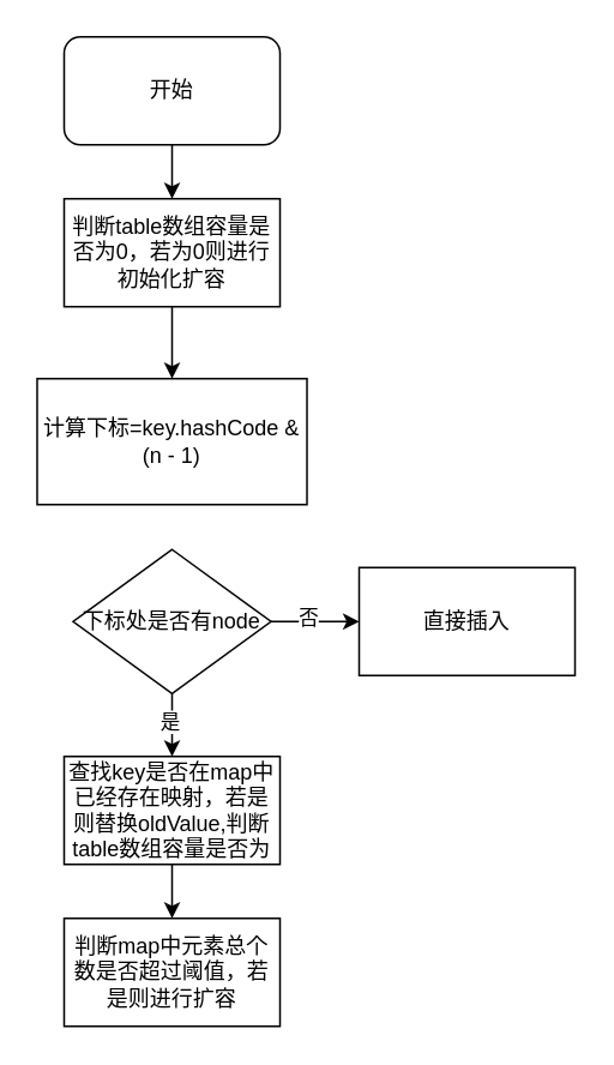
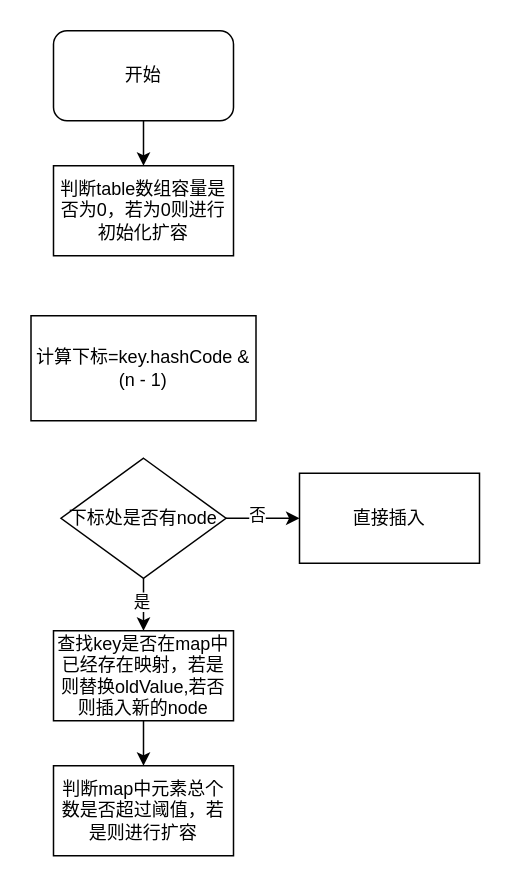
  <mxCell id="0" />
  <mxCell id="1" parent="0" />
  <mxCell id="2" style="edgeStyle=orthogonalEdgeStyle;rounded=0;orthogonalLoop=1;jettySize=auto;html=1;exitX=0.5;exitY=1;exitDx=0;exitDy=0;entryX=0.5;entryY=0;entryDx=0;entryDy=0;" edge="1" parent="1" source="3" target="5"><mxGeometry relative="1" as="geometry" /></mxCell>
  <mxCell id="3" value="开始" style="rounded=1;whiteSpace=wrap;html=1;" vertex="1" parent="1"><mxGeometry x="35" y="20" width="120" height="60" as="geometry" /></mxCell>
- <mxCell id="4" style="edgeStyle=orthogonalEdgeStyle;rounded=0;orthogonalLoop=1;jettySize=auto;html=1;exitX=0.5;exitY=1;exitDx=0;exitDy=0;entryX=0.5;entryY=0;entryDx=0;entryDy=0;" edge="1" parent="1" source="5" target="6"><mxGeometry relative="1" as="geometry" /></mxCell>
  <mxCell id="5" value="判断table数组容量是否为0，若为0则进行初始化扩容" style="rounded=0;whiteSpace=wrap;html=1;" vertex="1" parent="1"><mxGeometry x="35" y="110" width="120" height="60" as="geometry" /></mxCell>
  <mxCell id="6" value="计算下标=key.hashCode &amp;amp; (n - 1)" style="rounded=0;whiteSpace=wrap;html=1;" vertex="1" parent="1"><mxGeometry x="20" y="210" width="150" height="70" as="geometry" /></mxCell>
  <mxCell id="7" style="edgeStyle=orthogonalEdgeStyle;rounded=0;orthogonalLoop=1;jettySize=auto;html=1;exitX=1;exitY=0.5;exitDx=0;exitDy=0;entryX=0;entryY=0.5;entryDx=0;entryDy=0;" edge="1" parent="1" source="11" target="12"><mxGeometry relative="1" as="geometry" /></mxCell>
  <mxCell id="8" value="否" style="edgeLabel;html=1;align=center;verticalAlign=middle;resizable=0;points=[];" vertex="1" connectable="0" parent="7"><mxGeometry x="-0.184" y="3" relative="1" as="geometry"><mxPoint as="offset" /></mxGeometry></mxCell>
  <mxCell id="9" style="edgeStyle=orthogonalEdgeStyle;rounded=0;orthogonalLoop=1;jettySize=auto;html=1;exitX=0.5;exitY=1;exitDx=0;exitDy=0;entryX=0.5;entryY=0;entryDx=0;entryDy=0;" edge="1" parent="1" source="11" target="15"><mxGeometry relative="1" as="geometry" /></mxCell>
  <mxCell id="10" value="是" style="edgeLabel;html=1;align=center;verticalAlign=middle;resizable=0;points=[];" vertex="1" connectable="0" parent="9"><mxGeometry x="-0.133" y="-2" relative="1" as="geometry"><mxPoint as="offset" /></mxGeometry></mxCell>
  <mxCell id="11" value="下标处是否有node" style="rhombus;whiteSpace=wrap;html=1;" vertex="1" parent="1"><mxGeometry x="40" y="305" width="110" height="80" as="geometry" /></mxCell>
  <mxCell id="12" value="直接插入" style="rounded=0;whiteSpace=wrap;html=1;" vertex="1" parent="1"><mxGeometry x="199" y="315" width="120" height="60" as="geometry" /></mxCell>
  <mxCell id="13" style="edgeStyle=orthogonalEdgeStyle;rounded=0;orthogonalLoop=1;jettySize=auto;html=1;exitX=0.5;exitY=1;exitDx=0;exitDy=0;" edge="1" parent="1" source="12" target="12"><mxGeometry relative="1" as="geometry" /></mxCell>
  <mxCell id="14" style="edgeStyle=orthogonalEdgeStyle;rounded=0;orthogonalLoop=1;jettySize=auto;html=1;exitX=0.5;exitY=1;exitDx=0;exitDy=0;entryX=0.5;entryY=0;entryDx=0;entryDy=0;" edge="1" parent="1" source="15" target="16"><mxGeometry relative="1" as="geometry" /></mxCell>
- <mxCell id="15" value="查找key是否在map中已经存在映射，若是则替换oldValue,判断table数组容量是否为" style="rounded=0;whiteSpace=wrap;html=1;" vertex="1" parent="1"><mxGeometry x="35" y="420" width="120" height="60" as="geometry" /></mxCell>
+ <mxCell id="15" value="查找key是否在map中已经存在映射，若是则替换oldValue,若否则插入新的node" style="rounded=0;whiteSpace=wrap;html=1;" vertex="1" parent="1"><mxGeometry x="35" y="420" width="120" height="60" as="geometry" /></mxCell>
  <mxCell id="16" value="判断map中元素总个数是否超过阈值，若是则进行扩容" style="rounded=0;whiteSpace=wrap;html=1;" vertex="1" parent="1"><mxGeometry x="35" y="510" width="120" height="60" as="geometry" /></mxCell>
